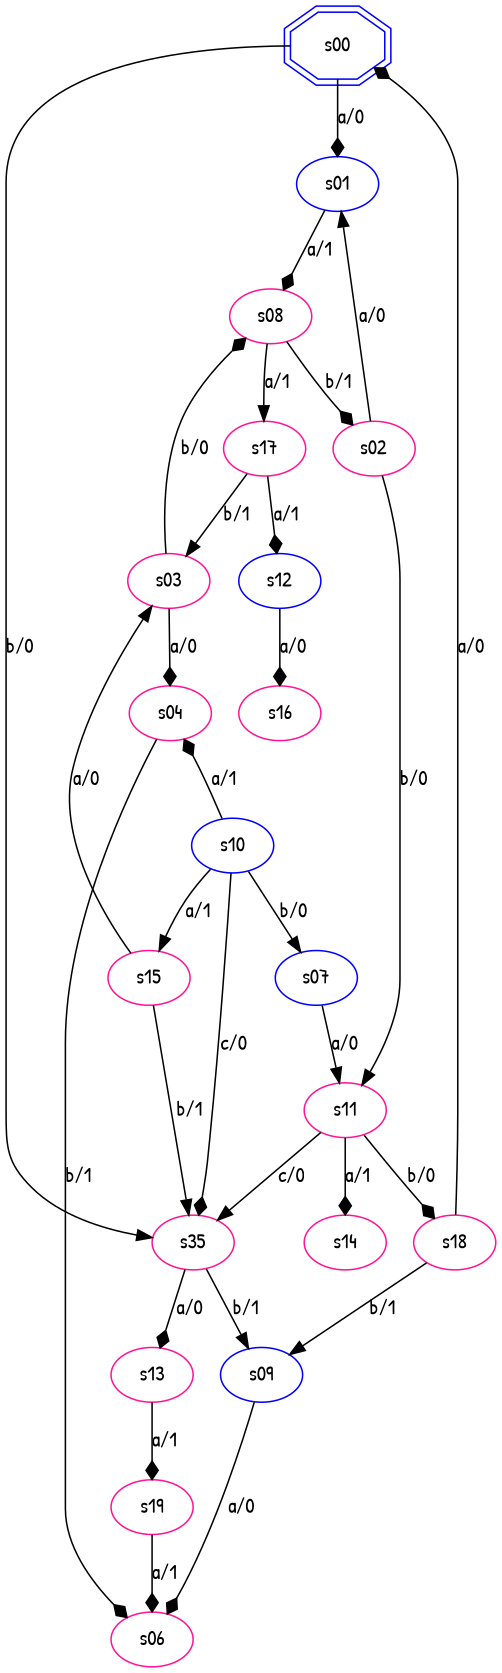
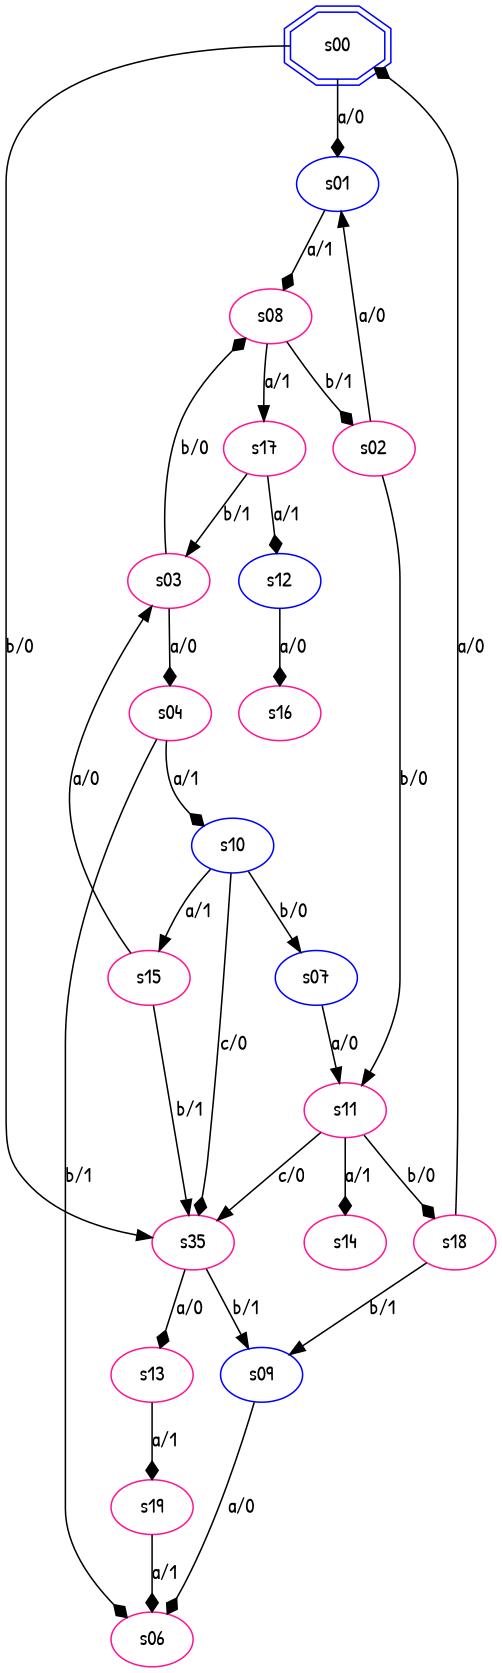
  digraph {
    fontname="Patrick Hand"
    node [color=deeppink fontname="Patrick Hand"]
    edge [arrowhead=diamond fontname="Patrick Hand"]
    s00 [color=blue shape=doubleoctagon]
    s01 [color=blue]
    n3 [label=s35]
    s08
    s13
    s09 [color=blue]
    s02
    s17
    s19
    s06
    s11
    s03
    s12 [color=blue]
    s14
    s18
    s04
    s10 [color=blue]
    s07 [color=blue]
    s15
    s16
    s00 -> s01 [label="a/0"]
    s00 -> n3 [arrowhead=normal label="b/0"]
    s01 -> s08 [label="a/1"]
    n3 -> s13 [label="a/0"]
    n3 -> s09 [arrowhead=normal label="b/1"]
    s08 -> s02 [label="b/1"]
    s08 -> s17 [arrowhead=normal label="a/1"]
    s13 -> s19 [label="a/1"]
    s09 -> s06 [label="a/0"]
    s02 -> s01 [arrowhead=normal label="a/0"]
    s02 -> s11 [arrowhead=normal label="b/0"]
    s17 -> s03 [arrowhead=normal label="b/1"]
    s17 -> s12 [label="a/1"]
    s19 -> s06 [label="a/1"]
    s11 -> n3 [arrowhead=normal label="c/0"]
    s11 -> s14 [label="a/1"]
    s11 -> s18 [label="b/0"]
    s03 -> s08 [label="b/0"]
    s03 -> s04 [label="a/0"]
    s12 -> s16 [label="a/0"]
    s18 -> s00 [label="a/0"]
    s18 -> s09 [arrowhead=normal label="b/1"]
    s04 -> s06 [label="b/1"]
-   s10 -> s04 [label="a/1"]
+   s04 -> s10 [label="a/1"]
    s10 -> n3 [label="c/0"]
    s10 -> s07 [arrowhead=normal label="b/0"]
    s10 -> s15 [arrowhead=normal label="a/1"]
    s07 -> s11 [arrowhead=normal label="a/0"]
    s15 -> n3 [arrowhead=normal label="b/1"]
    s15 -> s03 [arrowhead=normal label="a/0"]
  }
